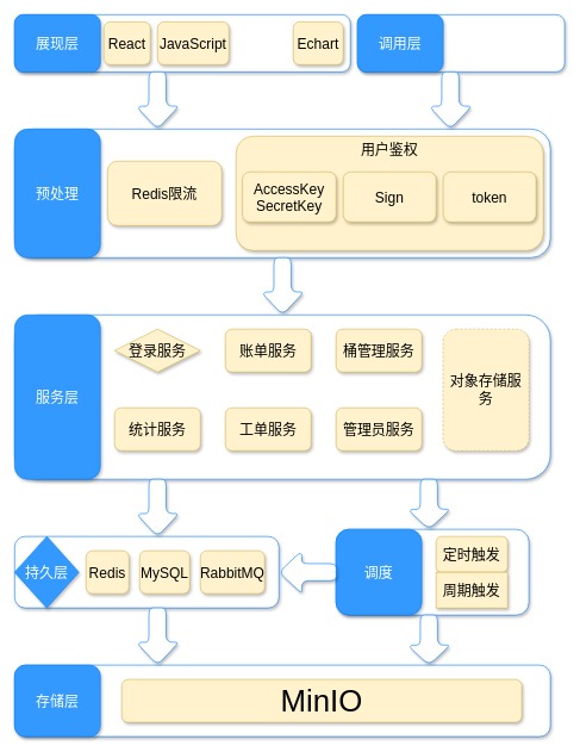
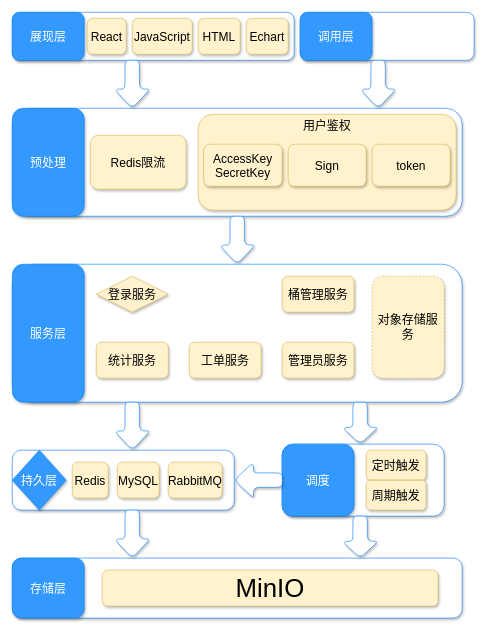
  <mxCell id="0" />
  <mxCell id="1" parent="0" />
  <mxCell id="2" value="" style="rounded=1;whiteSpace=wrap;html=1;shadow=1;sketch=0;strokeColor=#007FFF;fontSize=20;fontColor=#FFFFFF;fillColor=#FFFFFF;" parent="1" vertex="1"><mxGeometry x="20" y="20" width="470" height="80" as="geometry" /></mxCell>
  <mxCell id="3" value="展现层" style="rounded=1;whiteSpace=wrap;html=1;shadow=1;sketch=0;strokeColor=#007FFF;fontSize=20;fontColor=#FFFFFF;fillColor=#3399FF;" parent="1" vertex="1"><mxGeometry x="20" y="20" width="120" height="80" as="geometry" /></mxCell>
  <mxCell id="4" value="React" style="rounded=1;whiteSpace=wrap;html=1;shadow=1;sketch=0;strokeColor=#d6b656;fontSize=20;fillColor=#fff2cc;" parent="1" vertex="1"><mxGeometry x="145" y="30" width="65" height="60" as="geometry" /></mxCell>
  <mxCell id="5" value="JavaScript" style="rounded=1;whiteSpace=wrap;html=1;shadow=1;sketch=0;strokeColor=#d6b656;fontSize=20;fillColor=#fff2cc;" parent="1" vertex="1"><mxGeometry x="220" y="30" width="100" height="60" as="geometry" /></mxCell>
+ <mxCell id="6" value="HTML" style="rounded=1;whiteSpace=wrap;html=1;shadow=1;sketch=0;strokeColor=#d6b656;fontSize=20;fillColor=#fff2cc;" parent="1" vertex="1"><mxGeometry x="330" y="30" width="70" height="60" as="geometry" /></mxCell>
  <mxCell id="7" value="Echart" style="rounded=1;whiteSpace=wrap;html=1;shadow=1;sketch=0;strokeColor=#d6b656;fontSize=20;fillColor=#fff2cc;" parent="1" vertex="1"><mxGeometry x="410" y="30" width="70" height="60" as="geometry" /></mxCell>
  <mxCell id="8" value="" style="rounded=1;whiteSpace=wrap;html=1;shadow=1;sketch=0;strokeColor=#007FFF;fontSize=20;fontColor=#FFFFFF;fillColor=#FFFFFF;" parent="1" vertex="1"><mxGeometry x="20" y="180" width="750" height="180" as="geometry" /></mxCell>
  <mxCell id="9" value="预处理" style="rounded=1;whiteSpace=wrap;html=1;shadow=1;sketch=0;strokeColor=#007FFF;fontSize=20;fontColor=#FFFFFF;fillColor=#3399FF;" parent="1" vertex="1"><mxGeometry x="20" y="180" width="120" height="180" as="geometry" /></mxCell>
  <mxCell id="10" value="Redis限流" style="rounded=1;whiteSpace=wrap;html=1;shadow=1;sketch=0;strokeColor=#d6b656;fontSize=20;fillColor=#fff2cc;" parent="1" vertex="1"><mxGeometry x="150" y="225" width="160" height="90" as="geometry" /></mxCell>
  <mxCell id="11" value="&lt;p&gt;&lt;span style=&quot;background-color: initial;&quot;&gt;用户鉴权&lt;/span&gt;&lt;/p&gt;&lt;p&gt;&lt;br&gt;&lt;/p&gt;&lt;p&gt;&lt;span style=&quot;background-color: initial;&quot;&gt;&lt;br&gt;&lt;/span&gt;&lt;/p&gt;&lt;p style=&quot;font-size: 15px;&quot;&gt;&lt;span style=&quot;background-color: initial;&quot;&gt;&lt;br&gt;&lt;/span&gt;&lt;/p&gt;" style="rounded=1;whiteSpace=wrap;html=1;shadow=1;sketch=0;strokeColor=#d6b656;fontSize=20;fillColor=#fff2cc;align=center;" parent="1" vertex="1"><mxGeometry x="330" y="190" width="430" height="160" as="geometry" /></mxCell>
  <mxCell id="12" value="AccessKey&lt;br&gt;SecretKey" style="rounded=1;whiteSpace=wrap;html=1;shadow=1;sketch=0;strokeColor=#d6b656;fontSize=20;fillColor=#fff2cc;" parent="1" vertex="1"><mxGeometry x="339" y="240" width="131" height="70" as="geometry" /></mxCell>
  <mxCell id="13" value="Sign" style="rounded=1;whiteSpace=wrap;html=1;shadow=1;sketch=0;strokeColor=#d6b656;fontSize=20;fillColor=#fff2cc;" parent="1" vertex="1"><mxGeometry x="480" y="240" width="130" height="70" as="geometry" /></mxCell>
  <mxCell id="14" value="" style="shape=singleArrow;whiteSpace=wrap;html=1;arrowWidth=0.4;arrowSize=0.4;fontSize=20;fillColor=#FFFFFF;strokeColor=#007FFF;fontColor=#FFFFFF;rounded=1;shadow=1;sketch=0;rotation=90;" parent="1" vertex="1"><mxGeometry x="355" y="370" width="80" height="60" as="geometry" /></mxCell>
  <mxCell id="15" value="" style="rounded=1;whiteSpace=wrap;html=1;shadow=1;sketch=0;strokeColor=#007FFF;fontSize=20;fontColor=#FFFFFF;fillColor=#FFFFFF;" parent="1" vertex="1"><mxGeometry x="20" y="440" width="750" height="230" as="geometry" /></mxCell>
  <mxCell id="16" value="服务层" style="rounded=1;whiteSpace=wrap;html=1;shadow=1;sketch=0;strokeColor=#007FFF;fontSize=20;fontColor=#FFFFFF;fillColor=#3399FF;" parent="1" vertex="1"><mxGeometry x="20" y="440" width="120" height="230" as="geometry" /></mxCell>
  <mxCell id="17" value="登录服务" style="rhombus;whiteSpace=wrap;html=1;shadow=1;sketch=0;strokeColor=#d6b656;fontSize=20;fillColor=#fff2cc;" parent="1" vertex="1"><mxGeometry x="160" y="460" width="120" height="60" as="geometry" /></mxCell>
  <mxCell id="18" value="token" style="rounded=1;whiteSpace=wrap;html=1;shadow=1;sketch=0;strokeColor=#d6b656;fontSize=20;fillColor=#fff2cc;" parent="1" vertex="1"><mxGeometry x="620" y="240" width="130" height="70" as="geometry" /></mxCell>
  <mxCell id="19" value="管理员服务" style="rounded=1;whiteSpace=wrap;html=1;shadow=1;sketch=0;strokeColor=#d6b656;fontSize=20;fillColor=#fff2cc;" parent="1" vertex="1"><mxGeometry x="470" y="570" width="120" height="60" as="geometry" /></mxCell>
  <mxCell id="20" value="工单服务" style="rounded=1;whiteSpace=wrap;html=1;shadow=1;sketch=0;strokeColor=#d6b656;fontSize=20;fillColor=#fff2cc;" parent="1" vertex="1"><mxGeometry x="315" y="570" width="120" height="60" as="geometry" /></mxCell>
  <mxCell id="21" value="统计服务" style="rounded=1;whiteSpace=wrap;html=1;shadow=1;sketch=0;strokeColor=#d6b656;fontSize=20;fillColor=#fff2cc;" parent="1" vertex="1"><mxGeometry x="160" y="570" width="120" height="60" as="geometry" /></mxCell>
- <mxCell id="22" value="账单服务" style="rounded=1;whiteSpace=wrap;html=1;shadow=1;sketch=0;strokeColor=#d6b656;fontSize=20;fillColor=#fff2cc;" parent="1" vertex="1"><mxGeometry x="315" y="460" width="120" height="60" as="geometry" /></mxCell>
  <mxCell id="23" value="桶管理服务" style="rounded=1;whiteSpace=wrap;html=1;shadow=1;sketch=0;strokeColor=#d6b656;fontSize=20;fillColor=#fff2cc;" parent="1" vertex="1"><mxGeometry x="470" y="460" width="120" height="60" as="geometry" /></mxCell>
  <mxCell id="24" value="对象存储服务" style="rounded=1;whiteSpace=wrap;html=1;shadow=1;sketch=0;strokeColor=#d6b656;fontSize=20;fillColor=#fff2cc;dashed=1;" parent="1" vertex="1"><mxGeometry x="620" y="460" width="120" height="170" as="geometry" /></mxCell>
  <mxCell id="25" value="" style="rounded=1;whiteSpace=wrap;html=1;shadow=1;sketch=0;strokeColor=#007FFF;fontSize=20;fontColor=#FFFFFF;fillColor=#FFFFFF;" parent="1" vertex="1"><mxGeometry x="20" y="750" width="370" height="100" as="geometry" /></mxCell>
  <mxCell id="26" value="持久层" style="rhombus;whiteSpace=wrap;html=1;shadow=1;sketch=0;strokeColor=#007FFF;fontSize=20;fontColor=#FFFFFF;fillColor=#3399FF;" parent="1" vertex="1"><mxGeometry x="20" y="750" width="90" height="100" as="geometry" /></mxCell>
  <mxCell id="27" value="Redis" style="rounded=1;whiteSpace=wrap;html=1;shadow=1;sketch=0;strokeColor=#d6b656;fontSize=20;fillColor=#fff2cc;" parent="1" vertex="1"><mxGeometry x="120" y="770" width="60" height="60" as="geometry" /></mxCell>
  <mxCell id="28" value="RabbitMQ" style="rounded=1;whiteSpace=wrap;html=1;shadow=1;sketch=0;strokeColor=#d6b656;fontSize=20;fillColor=#fff2cc;" parent="1" vertex="1"><mxGeometry x="280" y="770" width="90" height="60" as="geometry" /></mxCell>
  <mxCell id="29" value="MySQL" style="rounded=1;whiteSpace=wrap;html=1;shadow=1;sketch=0;strokeColor=#d6b656;fontSize=20;fillColor=#fff2cc;" parent="1" vertex="1"><mxGeometry x="195" y="770" width="70" height="60" as="geometry" /></mxCell>
  <mxCell id="30" value="" style="rounded=1;whiteSpace=wrap;html=1;shadow=1;sketch=0;strokeColor=#007FFF;fontSize=20;fontColor=#FFFFFF;fillColor=#FFFFFF;" parent="1" vertex="1"><mxGeometry x="470" y="740" width="270" height="120" as="geometry" /></mxCell>
  <mxCell id="31" value="调度" style="rounded=1;whiteSpace=wrap;html=1;shadow=1;sketch=0;strokeColor=#007FFF;fontSize=20;fontColor=#FFFFFF;fillColor=#3399FF;" parent="1" vertex="1"><mxGeometry x="470" y="740" width="120" height="120" as="geometry" /></mxCell>
  <mxCell id="32" value="定时触发" style="rounded=1;whiteSpace=wrap;html=1;shadow=1;sketch=0;strokeColor=#d6b656;fontSize=20;fillColor=#fff2cc;" parent="1" vertex="1"><mxGeometry x="610" y="750" width="100" height="50" as="geometry" /></mxCell>
- <mxCell id="33" value="周期触发" style="whiteSpace=wrap;html=1;shadow=1;sketch=0;strokeColor=#d6b656;fontSize=20;fillColor=#fff2cc;rounded=0;" parent="1" vertex="1"><mxGeometry x="610" y="800" width="100" height="50" as="geometry" /></mxCell>
+ <mxCell id="33" value="周期触发" style="rounded=1;whiteSpace=wrap;html=1;shadow=1;sketch=0;strokeColor=#d6b656;fontSize=20;fillColor=#fff2cc;" parent="1" vertex="1"><mxGeometry x="610" y="800" width="100" height="50" as="geometry" /></mxCell>
  <mxCell id="34" value="" style="shape=singleArrow;whiteSpace=wrap;html=1;arrowWidth=0.4;arrowSize=0.4;fontSize=20;fillColor=#FFFFFF;strokeColor=#007FFF;fontColor=#FFFFFF;rounded=1;shadow=1;sketch=0;rotation=-180;" parent="1" vertex="1"><mxGeometry x="390" y="770" width="80" height="60" as="geometry" /></mxCell>
  <mxCell id="35" value="" style="shape=singleArrow;whiteSpace=wrap;html=1;arrowWidth=0.4;arrowSize=0.4;fontSize=20;fillColor=#FFFFFF;strokeColor=#007FFF;fontColor=#FFFFFF;rounded=1;shadow=1;sketch=0;rotation=90;" parent="1" vertex="1"><mxGeometry x="565" y="675" width="70" height="60" as="geometry" /></mxCell>
  <mxCell id="36" value="" style="rounded=1;whiteSpace=wrap;html=1;shadow=1;sketch=0;strokeColor=#007FFF;fontSize=20;fontColor=#FFFFFF;fillColor=#FFFFFF;" parent="1" vertex="1"><mxGeometry x="20" y="930" width="750" height="100" as="geometry" /></mxCell>
  <mxCell id="37" value="存储层" style="rounded=1;whiteSpace=wrap;html=1;shadow=1;sketch=0;strokeColor=#007FFF;fontSize=20;fontColor=#FFFFFF;fillColor=#3399FF;" parent="1" vertex="1"><mxGeometry x="20" y="930" width="120" height="100" as="geometry" /></mxCell>
  <mxCell id="38" value="&lt;font style=&quot;font-size: 43px;&quot;&gt;MinIO&lt;/font&gt;" style="rounded=1;whiteSpace=wrap;html=1;shadow=1;sketch=0;strokeColor=#d6b656;fontSize=20;fillColor=#fff2cc;" parent="1" vertex="1"><mxGeometry x="170" y="950" width="560" height="60" as="geometry" /></mxCell>
  <mxCell id="39" value="" style="shape=singleArrow;whiteSpace=wrap;html=1;arrowWidth=0.4;arrowSize=0.4;fontSize=20;fillColor=#FFFFFF;strokeColor=#007FFF;fontColor=#FFFFFF;rounded=1;shadow=1;sketch=0;rotation=90;" parent="1" vertex="1"><mxGeometry x="180" y="680" width="80" height="60" as="geometry" /></mxCell>
  <mxCell id="40" value="" style="rounded=1;whiteSpace=wrap;html=1;shadow=1;sketch=0;strokeColor=#007FFF;fontSize=20;fontColor=#FFFFFF;fillColor=#FFFFFF;" parent="1" vertex="1"><mxGeometry x="500" y="20" width="290" height="80" as="geometry" /></mxCell>
  <mxCell id="41" value="调用层" style="rounded=1;whiteSpace=wrap;html=1;shadow=1;sketch=0;strokeColor=#007FFF;fontSize=20;fontColor=#FFFFFF;fillColor=#3399FF;" parent="1" vertex="1"><mxGeometry x="500" y="20" width="120" height="80" as="geometry" /></mxCell>
  <mxCell id="42" value="" style="shape=singleArrow;whiteSpace=wrap;html=1;arrowWidth=0.4;arrowSize=0.4;fontSize=20;fillColor=#FFFFFF;strokeColor=#007FFF;fontColor=#FFFFFF;rounded=1;shadow=1;sketch=0;rotation=90;" parent="1" vertex="1"><mxGeometry x="180" y="110" width="80" height="60" as="geometry" /></mxCell>
  <mxCell id="43" value="" style="shape=singleArrow;whiteSpace=wrap;html=1;arrowWidth=0.4;arrowSize=0.4;fontSize=20;fillColor=#FFFFFF;strokeColor=#007FFF;fontColor=#FFFFFF;rounded=1;shadow=1;sketch=0;rotation=90;" parent="1" vertex="1"><mxGeometry x="590" y="110" width="80" height="60" as="geometry" /></mxCell>
  <mxCell id="44" value="" style="shape=singleArrow;whiteSpace=wrap;html=1;arrowWidth=0.4;arrowSize=0.4;fontSize=20;fillColor=#FFFFFF;strokeColor=#007FFF;fontColor=#FFFFFF;rounded=1;shadow=1;sketch=0;rotation=90;" parent="1" vertex="1"><mxGeometry x="180" y="860" width="80" height="60" as="geometry" /></mxCell>
  <mxCell id="45" value="" style="shape=singleArrow;whiteSpace=wrap;html=1;arrowWidth=0.4;arrowSize=0.4;fontSize=20;fillColor=#FFFFFF;strokeColor=#007FFF;fontColor=#FFFFFF;rounded=1;shadow=1;sketch=0;rotation=90;" parent="1" vertex="1"><mxGeometry x="565" y="865" width="70" height="60" as="geometry" /></mxCell>
